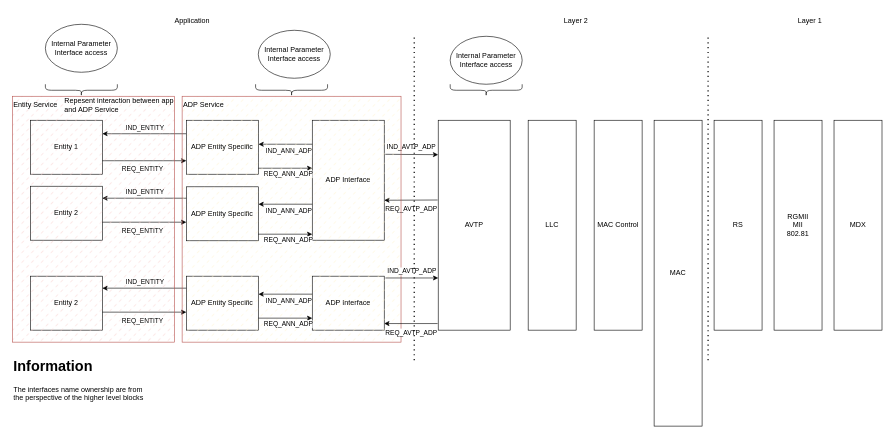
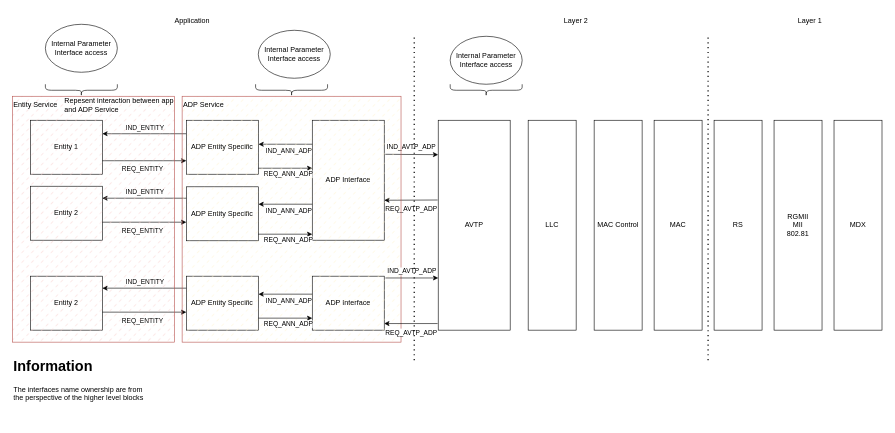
  <mxCell id="0" />
  <mxCell id="1" parent="0" />
  <mxCell id="2" value="ADP Interface" style="rounded=0;whiteSpace=wrap;html=1;" parent="1" vertex="1"><mxGeometry x="520" y="200" width="120" height="200" as="geometry" /></mxCell>
  <mxCell id="3" value="AVTP" style="rounded=0;whiteSpace=wrap;html=1;" parent="1" vertex="1"><mxGeometry x="730" y="200" width="120" height="350" as="geometry" /></mxCell>
  <mxCell id="4" value="Entity 1" style="rounded=0;whiteSpace=wrap;html=1;" parent="1" vertex="1"><mxGeometry x="50" y="200" width="120" height="90" as="geometry" /></mxCell>
  <mxCell id="5" style="edgeStyle=orthogonalEdgeStyle;rounded=0;orthogonalLoop=1;jettySize=auto;html=1;entryX=1;entryY=0.25;entryDx=0;entryDy=0;exitX=0;exitY=0.25;exitDx=0;exitDy=0;" parent="1" source="7" target="4" edge="1"><mxGeometry relative="1" as="geometry"><Array as="points"><mxPoint x="270" y="223" /><mxPoint x="270" y="223" /></Array></mxGeometry></mxCell>
  <mxCell id="6" value="IND_ENTITY" style="edgeLabel;html=1;align=center;verticalAlign=middle;resizable=0;points=[];" parent="5" vertex="1" connectable="0"><mxGeometry x="0.209" relative="1" as="geometry"><mxPoint x="15" y="-11" as="offset" /></mxGeometry></mxCell>
  <mxCell id="7" value="ADP Entity Specific" style="rounded=0;whiteSpace=wrap;html=1;" parent="1" vertex="1"><mxGeometry x="310" y="200" width="120" height="90" as="geometry" /></mxCell>
- <mxCell id="8" value="MAC" style="rounded=0;whiteSpace=wrap;html=1;" parent="1" vertex="1"><mxGeometry x="1090" y="200" width="80" height="510" as="geometry" /></mxCell>
+ <mxCell id="8" value="MAC" style="rounded=0;whiteSpace=wrap;html=1;" parent="1" vertex="1"><mxGeometry x="1090" y="200" width="80" height="350" as="geometry" /></mxCell>
  <mxCell id="9" value="ADP Entity Specific" style="rounded=0;whiteSpace=wrap;html=1;" parent="1" vertex="1"><mxGeometry x="310" y="311" width="120" height="90" as="geometry" /></mxCell>
  <mxCell id="10" value="ADP Interface" style="rounded=0;whiteSpace=wrap;html=1;" parent="1" vertex="1"><mxGeometry x="520" y="460" width="120" height="90" as="geometry" /></mxCell>
  <mxCell id="11" value="Entity 2" style="rounded=0;whiteSpace=wrap;html=1;" parent="1" vertex="1"><mxGeometry x="50" y="310" width="120" height="90" as="geometry" /></mxCell>
  <mxCell id="12" value="ADP Entity Specific" style="rounded=0;whiteSpace=wrap;html=1;" parent="1" vertex="1"><mxGeometry x="310" y="460" width="120" height="90" as="geometry" /></mxCell>
  <mxCell id="13" value="" style="shape=curlyBracket;whiteSpace=wrap;html=1;rounded=1;flipH=1;labelPosition=right;verticalLabelPosition=middle;align=left;verticalAlign=middle;rotation=90;" parent="1" vertex="1"><mxGeometry x="125" y="90" width="20" height="120" as="geometry" /></mxCell>
  <mxCell id="14" value="" style="shape=curlyBracket;whiteSpace=wrap;html=1;rounded=1;flipH=1;labelPosition=right;verticalLabelPosition=middle;align=left;verticalAlign=middle;rotation=90;" parent="1" vertex="1"><mxGeometry x="475.5" y="90" width="20" height="120" as="geometry" /></mxCell>
  <mxCell id="15" value="Internal Parameter Interface access" style="ellipse;whiteSpace=wrap;html=1;" parent="1" vertex="1"><mxGeometry x="430" y="50" width="120" height="80" as="geometry" /></mxCell>
  <mxCell id="16" value="Internal Parameter Interface access" style="ellipse;whiteSpace=wrap;html=1;" parent="1" vertex="1"><mxGeometry x="75" y="40" width="120" height="80" as="geometry" /></mxCell>
  <mxCell id="17" value="Entity 2" style="rounded=0;whiteSpace=wrap;html=1;" parent="1" vertex="1"><mxGeometry x="50" y="460" width="120" height="90" as="geometry" /></mxCell>
  <mxCell id="18" value="" style="endArrow=classic;html=1;rounded=0;exitX=1;exitY=0.75;exitDx=0;exitDy=0;entryX=0;entryY=0.75;entryDx=0;entryDy=0;" parent="1" source="4" target="7" edge="1"><mxGeometry width="50" height="50" relative="1" as="geometry"><mxPoint x="510" y="270" as="sourcePoint" /><mxPoint x="560" y="220" as="targetPoint" /></mxGeometry></mxCell>
  <mxCell id="19" value="REQ_ENTITY" style="edgeLabel;html=1;align=center;verticalAlign=middle;resizable=0;points=[];" parent="18" vertex="1" connectable="0"><mxGeometry x="-0.055" y="3" relative="1" as="geometry"><mxPoint y="16" as="offset" /></mxGeometry></mxCell>
  <mxCell id="20" value="" style="shape=curlyBracket;whiteSpace=wrap;html=1;rounded=1;flipH=1;labelPosition=right;verticalLabelPosition=middle;align=left;verticalAlign=middle;rotation=90;" parent="1" vertex="1"><mxGeometry x="800" y="90" width="20" height="120" as="geometry" /></mxCell>
  <mxCell id="21" value="Internal Parameter Interface access" style="ellipse;whiteSpace=wrap;html=1;" parent="1" vertex="1"><mxGeometry x="750" y="60" width="120" height="80" as="geometry" /></mxCell>
  <mxCell id="22" value="" style="endArrow=classic;html=1;rounded=0;entryX=-0.001;entryY=0.164;entryDx=0;entryDy=0;entryPerimeter=0;exitX=1.015;exitY=0.284;exitDx=0;exitDy=0;exitPerimeter=0;" parent="1" source="2" target="3" edge="1"><mxGeometry width="50" height="50" relative="1" as="geometry"><mxPoint x="640" y="310" as="sourcePoint" /><mxPoint x="690" y="260" as="targetPoint" /></mxGeometry></mxCell>
  <mxCell id="23" value="IND_AVTP_ADP" style="edgeLabel;html=1;align=center;verticalAlign=middle;resizable=0;points=[];" parent="22" vertex="1" connectable="0"><mxGeometry x="-0.594" y="-2" relative="1" as="geometry"><mxPoint x="25" y="-14" as="offset" /></mxGeometry></mxCell>
  <mxCell id="24" value="" style="endArrow=classic;html=1;rounded=0;entryX=1.001;entryY=0.667;entryDx=0;entryDy=0;entryPerimeter=0;" parent="1" target="2" edge="1"><mxGeometry width="50" height="50" relative="1" as="geometry"><mxPoint x="729" y="333" as="sourcePoint" /><mxPoint x="640" y="330" as="targetPoint" /></mxGeometry></mxCell>
  <mxCell id="25" value="REQ_AVTP_ADP" style="edgeLabel;html=1;align=center;verticalAlign=middle;resizable=0;points=[];" parent="24" vertex="1" connectable="0"><mxGeometry x="0.188" y="2" relative="1" as="geometry"><mxPoint x="8" y="12" as="offset" /></mxGeometry></mxCell>
  <mxCell id="26" style="edgeStyle=orthogonalEdgeStyle;rounded=0;orthogonalLoop=1;jettySize=auto;html=1;entryX=1;entryY=0.25;entryDx=0;entryDy=0;exitX=0;exitY=0.25;exitDx=0;exitDy=0;" parent="1" edge="1"><mxGeometry relative="1" as="geometry"><mxPoint x="310" y="330" as="sourcePoint" /><mxPoint x="170" y="330" as="targetPoint" /><Array as="points"><mxPoint x="270" y="330" /><mxPoint x="270" y="330" /></Array></mxGeometry></mxCell>
  <mxCell id="27" value="IND_ENTITY" style="edgeLabel;html=1;align=center;verticalAlign=middle;resizable=0;points=[];" parent="26" vertex="1" connectable="0"><mxGeometry x="0.209" relative="1" as="geometry"><mxPoint x="15" y="-11" as="offset" /></mxGeometry></mxCell>
  <mxCell id="28" value="" style="endArrow=classic;html=1;rounded=0;exitX=1;exitY=0.75;exitDx=0;exitDy=0;entryX=0;entryY=0.75;entryDx=0;entryDy=0;" parent="1" edge="1"><mxGeometry width="50" height="50" relative="1" as="geometry"><mxPoint x="170" y="370" as="sourcePoint" /><mxPoint x="310" y="370" as="targetPoint" /></mxGeometry></mxCell>
  <mxCell id="29" value="REQ_ENTITY" style="edgeLabel;html=1;align=center;verticalAlign=middle;resizable=0;points=[];" parent="28" vertex="1" connectable="0"><mxGeometry x="-0.055" y="3" relative="1" as="geometry"><mxPoint y="16" as="offset" /></mxGeometry></mxCell>
  <mxCell id="30" style="edgeStyle=orthogonalEdgeStyle;rounded=0;orthogonalLoop=1;jettySize=auto;html=1;entryX=1;entryY=0.25;entryDx=0;entryDy=0;exitX=0;exitY=0.25;exitDx=0;exitDy=0;" parent="1" edge="1"><mxGeometry relative="1" as="geometry"><mxPoint x="310" y="480" as="sourcePoint" /><mxPoint x="170" y="480" as="targetPoint" /><Array as="points"><mxPoint x="270" y="480" /><mxPoint x="270" y="480" /></Array></mxGeometry></mxCell>
  <mxCell id="31" value="IND_ENTITY" style="edgeLabel;html=1;align=center;verticalAlign=middle;resizable=0;points=[];" parent="30" vertex="1" connectable="0"><mxGeometry x="0.209" relative="1" as="geometry"><mxPoint x="15" y="-11" as="offset" /></mxGeometry></mxCell>
  <mxCell id="32" value="" style="endArrow=classic;html=1;rounded=0;exitX=1;exitY=0.75;exitDx=0;exitDy=0;entryX=0;entryY=0.75;entryDx=0;entryDy=0;" parent="1" edge="1"><mxGeometry width="50" height="50" relative="1" as="geometry"><mxPoint x="170" y="520" as="sourcePoint" /><mxPoint x="310" y="520" as="targetPoint" /></mxGeometry></mxCell>
  <mxCell id="33" value="REQ_ENTITY" style="edgeLabel;html=1;align=center;verticalAlign=middle;resizable=0;points=[];" parent="32" vertex="1" connectable="0"><mxGeometry x="-0.055" y="3" relative="1" as="geometry"><mxPoint y="16" as="offset" /></mxGeometry></mxCell>
  <mxCell id="34" value="" style="endArrow=classic;html=1;rounded=0;entryX=1;entryY=0.667;entryDx=0;entryDy=0;entryPerimeter=0;exitX=-0.003;exitY=0.298;exitDx=0;exitDy=0;exitPerimeter=0;" parent="1" edge="1"><mxGeometry width="50" height="50" relative="1" as="geometry"><mxPoint x="520" y="240" as="sourcePoint" /><mxPoint x="430.36" y="240" as="targetPoint" /></mxGeometry></mxCell>
  <mxCell id="35" value="IND_ANN_ADP" style="edgeLabel;html=1;align=center;verticalAlign=middle;resizable=0;points=[];" parent="34" vertex="1" connectable="0"><mxGeometry x="0.214" y="1" relative="1" as="geometry"><mxPoint x="14" y="9" as="offset" /></mxGeometry></mxCell>
  <mxCell id="36" value="&lt;h1 style=&quot;margin-top: 0px;&quot;&gt;Information&lt;/h1&gt;&lt;p&gt;The interfaces name ownership are from the perspective of the higher level blocks&lt;/p&gt;" style="text;html=1;whiteSpace=wrap;overflow=hidden;rounded=0;" parent="1" vertex="1"><mxGeometry x="20" y="590" width="230" height="110" as="geometry" /></mxCell>
  <mxCell id="37" value="Entity Service" style="rounded=0;whiteSpace=wrap;html=1;fillColor=#f8cecc;fillStyle=dashed;strokeColor=#b85450;align=left;verticalAlign=top;" parent="1" vertex="1"><mxGeometry x="20" y="160" width="270" height="410" as="geometry" /></mxCell>
  <mxCell id="38" value="REQ_ANN_ADP" style="endArrow=classic;html=1;rounded=0;entryX=0.003;entryY=0.08;entryDx=0;entryDy=0;entryPerimeter=0;" parent="1" edge="1"><mxGeometry x="0.111" y="-10" width="50" height="50" relative="1" as="geometry"><mxPoint x="430" y="280" as="sourcePoint" /><mxPoint x="520" y="280" as="targetPoint" /><mxPoint as="offset" /></mxGeometry></mxCell>
  <mxCell id="39" value="ADP Service" style="rounded=0;whiteSpace=wrap;html=1;fillColor=#fff2cc;fillStyle=dashed;strokeColor=#b85450;align=left;verticalAlign=top;" parent="1" vertex="1"><mxGeometry x="303" y="160" width="365" height="410" as="geometry" /></mxCell>
  <mxCell id="40" value="" style="endArrow=classic;html=1;rounded=0;entryX=-0.001;entryY=0.164;entryDx=0;entryDy=0;entryPerimeter=0;exitX=1.015;exitY=0.284;exitDx=0;exitDy=0;exitPerimeter=0;" parent="1" edge="1"><mxGeometry width="50" height="50" relative="1" as="geometry"><mxPoint x="642" y="463" as="sourcePoint" /><mxPoint x="730" y="463" as="targetPoint" /></mxGeometry></mxCell>
  <mxCell id="41" value="IND_AVTP_ADP" style="edgeLabel;html=1;align=center;verticalAlign=middle;resizable=0;points=[];" parent="40" vertex="1" connectable="0"><mxGeometry x="-0.594" y="-2" relative="1" as="geometry"><mxPoint x="25" y="-14" as="offset" /></mxGeometry></mxCell>
  <mxCell id="42" value="" style="endArrow=classic;html=1;rounded=0;entryX=1.001;entryY=0.667;entryDx=0;entryDy=0;entryPerimeter=0;" parent="1" edge="1"><mxGeometry width="50" height="50" relative="1" as="geometry"><mxPoint x="729" y="539" as="sourcePoint" /><mxPoint x="640" y="539" as="targetPoint" /></mxGeometry></mxCell>
  <mxCell id="43" value="REQ_AVTP_ADP" style="edgeLabel;html=1;align=center;verticalAlign=middle;resizable=0;points=[];" parent="42" vertex="1" connectable="0"><mxGeometry x="0.188" y="2" relative="1" as="geometry"><mxPoint x="8" y="12" as="offset" /></mxGeometry></mxCell>
  <mxCell id="44" value="Repesent interaction between app and ADP Service" style="text;html=1;align=left;verticalAlign=middle;whiteSpace=wrap;rounded=0;" parent="1" vertex="1"><mxGeometry x="105" y="160" width="185" height="30" as="geometry" /></mxCell>
  <mxCell id="45" value="LLC" style="rounded=0;whiteSpace=wrap;html=1;" parent="1" vertex="1"><mxGeometry x="880" y="200" width="80" height="350" as="geometry" /></mxCell>
  <mxCell id="46" value="REQ_ANN_ADP" style="endArrow=classic;html=1;rounded=0;entryX=0.003;entryY=0.08;entryDx=0;entryDy=0;entryPerimeter=0;" parent="1" edge="1"><mxGeometry x="0.111" y="-10" width="50" height="50" relative="1" as="geometry"><mxPoint x="430" y="530" as="sourcePoint" /><mxPoint x="520" y="530" as="targetPoint" /><mxPoint as="offset" /></mxGeometry></mxCell>
  <mxCell id="47" value="" style="endArrow=classic;html=1;rounded=0;entryX=1;entryY=0.667;entryDx=0;entryDy=0;entryPerimeter=0;exitX=-0.003;exitY=0.298;exitDx=0;exitDy=0;exitPerimeter=0;" parent="1" edge="1"><mxGeometry width="50" height="50" relative="1" as="geometry"><mxPoint x="520" y="340" as="sourcePoint" /><mxPoint x="430.36" y="340" as="targetPoint" /></mxGeometry></mxCell>
  <mxCell id="48" value="IND_ANN_ADP" style="edgeLabel;html=1;align=center;verticalAlign=middle;resizable=0;points=[];" parent="47" vertex="1" connectable="0"><mxGeometry x="0.214" y="1" relative="1" as="geometry"><mxPoint x="14" y="9" as="offset" /></mxGeometry></mxCell>
  <mxCell id="49" value="REQ_ANN_ADP" style="endArrow=classic;html=1;rounded=0;entryX=0.003;entryY=0.08;entryDx=0;entryDy=0;entryPerimeter=0;" parent="1" edge="1"><mxGeometry x="0.111" y="-10" width="50" height="50" relative="1" as="geometry"><mxPoint x="430" y="390" as="sourcePoint" /><mxPoint x="520" y="390" as="targetPoint" /><mxPoint as="offset" /></mxGeometry></mxCell>
  <mxCell id="50" value="" style="endArrow=classic;html=1;rounded=0;entryX=1;entryY=0.667;entryDx=0;entryDy=0;entryPerimeter=0;exitX=-0.003;exitY=0.298;exitDx=0;exitDy=0;exitPerimeter=0;" parent="1" edge="1"><mxGeometry width="50" height="50" relative="1" as="geometry"><mxPoint x="520" y="490" as="sourcePoint" /><mxPoint x="430.36" y="490" as="targetPoint" /></mxGeometry></mxCell>
  <mxCell id="51" value="IND_ANN_ADP" style="edgeLabel;html=1;align=center;verticalAlign=middle;resizable=0;points=[];" parent="50" vertex="1" connectable="0"><mxGeometry x="0.214" y="1" relative="1" as="geometry"><mxPoint x="14" y="9" as="offset" /></mxGeometry></mxCell>
  <mxCell id="52" value="" style="endArrow=none;dashed=1;html=1;dashPattern=1 3;strokeWidth=2;rounded=0;" parent="1" edge="1"><mxGeometry width="50" height="50" relative="1" as="geometry"><mxPoint x="690" y="600" as="sourcePoint" /><mxPoint x="690" y="60" as="targetPoint" /></mxGeometry></mxCell>
  <mxCell id="53" value="Application" style="text;html=1;align=center;verticalAlign=middle;whiteSpace=wrap;rounded=0;" parent="1" vertex="1"><mxGeometry x="290" y="20" width="60" height="30" as="geometry" /></mxCell>
  <mxCell id="54" value="Layer 2" style="text;html=1;align=center;verticalAlign=middle;whiteSpace=wrap;rounded=0;" vertex="1" parent="1"><mxGeometry x="930" y="20" width="60" height="30" as="geometry" /></mxCell>
  <mxCell id="55" value="MAC Control" style="rounded=0;whiteSpace=wrap;html=1;" vertex="1" parent="1"><mxGeometry x="990" y="200" width="80" height="350" as="geometry" /></mxCell>
  <mxCell id="56" value="RS" style="rounded=0;whiteSpace=wrap;html=1;" vertex="1" parent="1"><mxGeometry x="1190" y="200" width="80" height="350" as="geometry" /></mxCell>
  <mxCell id="57" value="" style="endArrow=none;dashed=1;html=1;dashPattern=1 3;strokeWidth=2;rounded=0;" edge="1" parent="1"><mxGeometry width="50" height="50" relative="1" as="geometry"><mxPoint x="1180" y="600" as="sourcePoint" /><mxPoint x="1180" y="60" as="targetPoint" /></mxGeometry></mxCell>
  <mxCell id="58" value="RGMII&lt;div&gt;MII&lt;div&gt;802.81&lt;/div&gt;&lt;/div&gt;" style="rounded=0;whiteSpace=wrap;html=1;" vertex="1" parent="1"><mxGeometry x="1290" y="200" width="80" height="350" as="geometry" /></mxCell>
  <mxCell id="59" value="Layer 1" style="text;html=1;align=center;verticalAlign=middle;whiteSpace=wrap;rounded=0;" vertex="1" parent="1"><mxGeometry x="1320" y="20" width="60" height="30" as="geometry" /></mxCell>
  <mxCell id="60" value="MDX" style="rounded=0;whiteSpace=wrap;html=1;" vertex="1" parent="1"><mxGeometry x="1390" y="200" width="80" height="350" as="geometry" /></mxCell>
